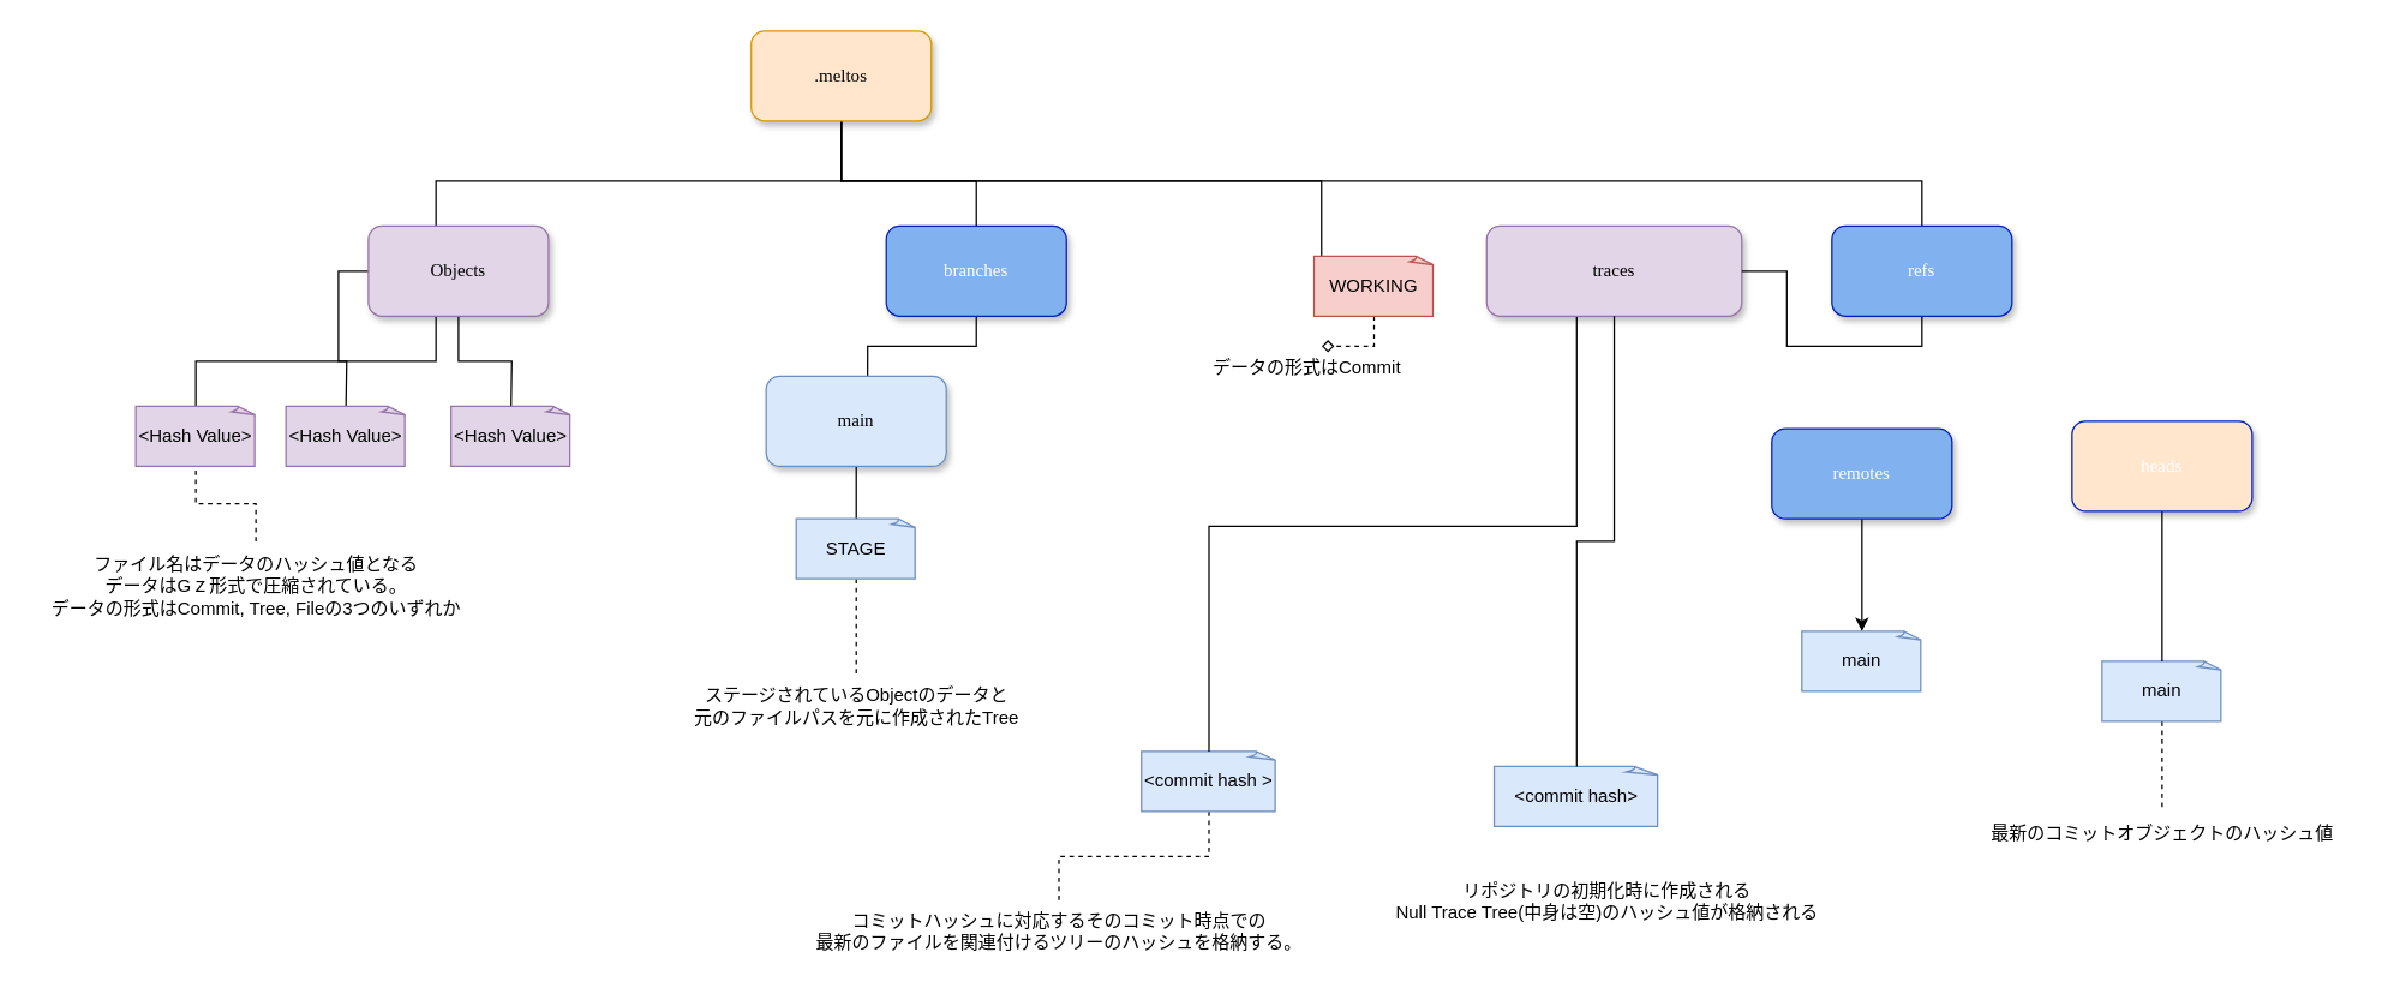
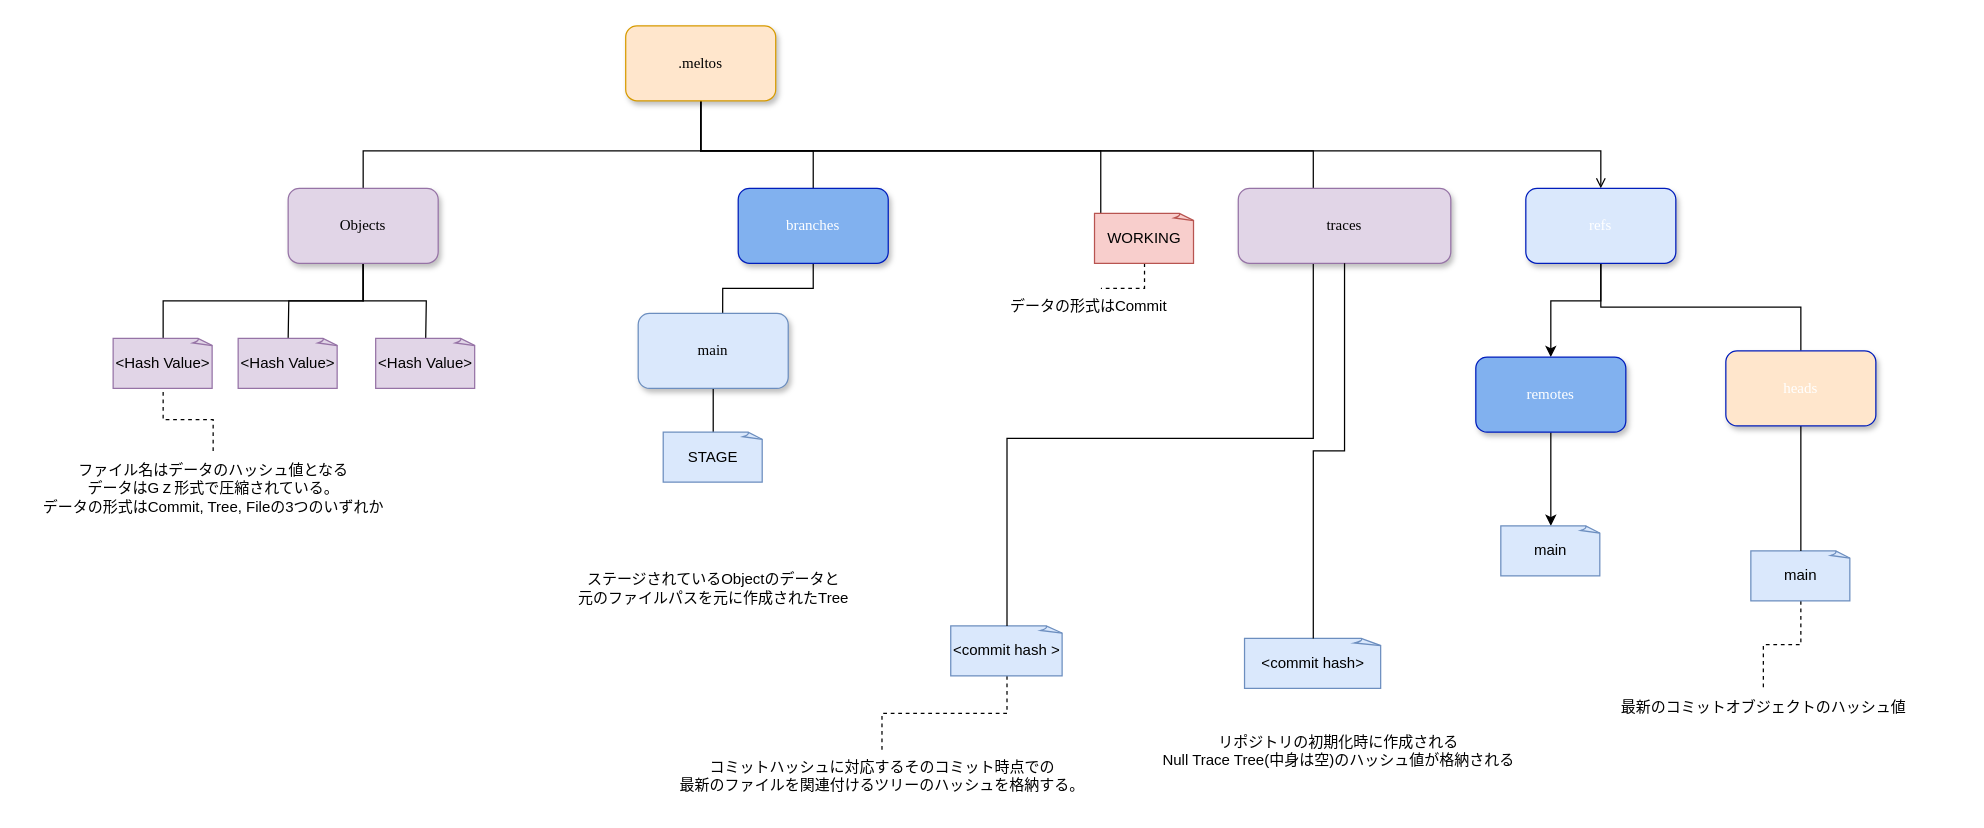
  <mxCell id="0" />
  <mxCell id="1" parent="0" />
  <mxCell id="2" style="edgeStyle=orthogonalEdgeStyle;rounded=0;orthogonalLoop=1;jettySize=auto;html=1;endArrow=none;endFill=0;" parent="1" source="7" target="13" edge="1"><mxGeometry relative="1" as="geometry"><Array as="points"><mxPoint x="560" y="120" /><mxPoint x="290" y="120" /></Array></mxGeometry></mxCell>
  <mxCell id="3" style="edgeStyle=orthogonalEdgeStyle;rounded=0;orthogonalLoop=1;jettySize=auto;html=1;endArrow=none;endFill=0;" parent="1" source="7" target="9" edge="1"><mxGeometry relative="1" as="geometry"><Array as="points"><mxPoint x="560" y="120" /><mxPoint x="650" y="120" /></Array></mxGeometry></mxCell>
  <mxCell id="4" style="edgeStyle=orthogonalEdgeStyle;rounded=0;orthogonalLoop=1;jettySize=auto;html=1;endArrow=none;endFill=0;" parent="1" source="7" target="20" edge="1"><mxGeometry relative="1" as="geometry"><Array as="points"><mxPoint x="560" y="120" /><mxPoint x="880" y="120" /></Array></mxGeometry></mxCell>
- <mxCell id="6" style="edgeStyle=orthogonalEdgeStyle;rounded=0;orthogonalLoop=1;jettySize=auto;html=1;endArrow=none;endFill=0;" edge="1" parent="1" source="7" target="40"><mxGeometry relative="1" as="geometry"><Array as="points"><mxPoint x="560" y="120" /><mxPoint x="1280" y="120" /></Array></mxGeometry></mxCell>
+ <mxCell id="5" style="edgeStyle=orthogonalEdgeStyle;rounded=0;orthogonalLoop=1;jettySize=auto;html=1;endArrow=none;endFill=0;" parent="1" source="7" target="33" edge="1"><mxGeometry relative="1" as="geometry"><Array as="points"><mxPoint x="560" y="120" /><mxPoint x="1050" y="120" /></Array></mxGeometry></mxCell>
+ <mxCell id="6" style="edgeStyle=orthogonalEdgeStyle;rounded=0;orthogonalLoop=1;jettySize=auto;html=1;endArrow=open;endFill=0;" edge="1" parent="1" source="7" target="40"><mxGeometry relative="1" as="geometry"><Array as="points"><mxPoint x="560" y="120" /><mxPoint x="1280" y="120" /></Array></mxGeometry></mxCell>
  <mxCell id="7" value=".meltos" style="whiteSpace=wrap;html=1;rounded=1;shadow=1;labelBackgroundColor=none;strokeWidth=1;fontFamily=Verdana;fontSize=12;align=center;fillColor=#ffe6cc;strokeColor=#d79b00;" parent="1" vertex="1"><mxGeometry x="500" y="20" width="120" height="60" as="geometry" /></mxCell>
  <mxCell id="8" style="edgeStyle=orthogonalEdgeStyle;rounded=0;orthogonalLoop=1;jettySize=auto;html=1;entryX=0.563;entryY=-0.006;entryDx=0;entryDy=0;entryPerimeter=0;endArrow=none;endFill=0;" parent="1" source="9" target="17" edge="1"><mxGeometry relative="1" as="geometry"><Array as="points"><mxPoint x="650" y="230" /><mxPoint x="578" y="230" /></Array></mxGeometry></mxCell>
  <mxCell id="9" value="branches" style="whiteSpace=wrap;html=1;rounded=1;shadow=1;labelBackgroundColor=none;strokeWidth=1;fontFamily=Verdana;fontSize=12;align=center;fillColor=#81B1EF;strokeColor=#001DBC;fontColor=#ffffff;" parent="1" vertex="1"><mxGeometry x="590" y="150" width="120" height="60" as="geometry" /></mxCell>
  <mxCell id="10" style="edgeStyle=orthogonalEdgeStyle;rounded=0;orthogonalLoop=1;jettySize=auto;html=1;endArrow=none;endFill=0;strokeWidth=1;" parent="1" source="13" target="18" edge="1"><mxGeometry relative="1" as="geometry"><Array as="points"><mxPoint x="290" y="240" /><mxPoint x="130" y="240" /></Array></mxGeometry></mxCell>
  <mxCell id="11" style="edgeStyle=orthogonalEdgeStyle;rounded=0;orthogonalLoop=1;jettySize=auto;html=1;entryX=0.5;entryY=0;entryDx=0;entryDy=0;entryPerimeter=0;endArrow=none;endFill=0;" parent="1" source="13" edge="1"><mxGeometry relative="1" as="geometry"><mxPoint x="230" y="270" as="targetPoint" /></mxGeometry></mxCell>
  <mxCell id="12" style="edgeStyle=orthogonalEdgeStyle;rounded=0;orthogonalLoop=1;jettySize=auto;html=1;endArrow=none;endFill=0;" parent="1" source="13" edge="1"><mxGeometry relative="1" as="geometry"><mxPoint x="340.034" y="270" as="targetPoint" /></mxGeometry></mxCell>
- <mxCell id="13" value="Objects" style="whiteSpace=wrap;html=1;rounded=1;shadow=1;labelBackgroundColor=none;strokeWidth=1;fontFamily=Verdana;fontSize=12;align=center;fillColor=#e1d5e7;strokeColor=#9673a6;" parent="1" vertex="1"><mxGeometry x="245" y="150" width="120" height="60" as="geometry" /></mxCell>
+ <mxCell id="13" value="Objects" style="whiteSpace=wrap;html=1;rounded=1;shadow=1;labelBackgroundColor=none;strokeWidth=1;fontFamily=Verdana;fontSize=12;align=center;fillColor=#e1d5e7;strokeColor=#9673a6;" parent="1" vertex="1"><mxGeometry x="230" y="150" width="120" height="60" as="geometry" /></mxCell>
  <mxCell id="14" style="edgeStyle=orthogonalEdgeStyle;rounded=0;orthogonalLoop=1;jettySize=auto;html=1;dashed=1;endArrow=none;endFill=0;" edge="1" parent="1" source="15" target="27"><mxGeometry relative="1" as="geometry" /></mxCell>
  <mxCell id="15" value="main" style="whiteSpace=wrap;html=1;shape=mxgraph.basic.document;fillColor=#dae8fc;strokeColor=#6c8ebf;" parent="1" vertex="1"><mxGeometry x="1400" y="440" width="80" height="40" as="geometry" /></mxCell>
  <mxCell id="16" style="edgeStyle=orthogonalEdgeStyle;rounded=0;orthogonalLoop=1;jettySize=auto;html=1;entryX=0.5;entryY=0;entryDx=0;entryDy=0;entryPerimeter=0;endArrow=none;endFill=0;" edge="1" parent="1" source="17" target="22"><mxGeometry relative="1" as="geometry" /></mxCell>
  <mxCell id="17" value="main" style="whiteSpace=wrap;html=1;rounded=1;shadow=1;labelBackgroundColor=none;strokeWidth=1;fontFamily=Verdana;fontSize=12;align=center;fillColor=#dae8fc;strokeColor=#6c8ebf;" parent="1" vertex="1"><mxGeometry x="510" y="250" width="120" height="60" as="geometry" /></mxCell>
  <mxCell id="18" value="&amp;lt;Hash Value&amp;gt;" style="whiteSpace=wrap;html=1;shape=mxgraph.basic.document;fillColor=#e1d5e7;strokeColor=#9673a6;" parent="1" vertex="1"><mxGeometry x="90" y="270" width="80" height="40" as="geometry" /></mxCell>
- <mxCell id="19" style="edgeStyle=orthogonalEdgeStyle;rounded=0;orthogonalLoop=1;jettySize=auto;html=1;entryX=0.563;entryY=0;entryDx=0;entryDy=0;entryPerimeter=0;endArrow=diamond;endFill=0;dashed=1;" parent="1" source="20" target="29" edge="1"><mxGeometry relative="1" as="geometry" /></mxCell>
+ <mxCell id="19" style="edgeStyle=orthogonalEdgeStyle;rounded=0;orthogonalLoop=1;jettySize=auto;html=1;entryX=0.563;entryY=0;entryDx=0;entryDy=0;entryPerimeter=0;endArrow=none;endFill=0;dashed=1;" parent="1" source="20" target="29" edge="1"><mxGeometry relative="1" as="geometry" /></mxCell>
  <mxCell id="20" value="WORKING" style="whiteSpace=wrap;html=1;shape=mxgraph.basic.document;fillColor=#f8cecc;strokeColor=#b85450;" parent="1" vertex="1"><mxGeometry x="875" y="170" width="80" height="40" as="geometry" /></mxCell>
- <mxCell id="21" style="edgeStyle=orthogonalEdgeStyle;rounded=0;orthogonalLoop=1;jettySize=auto;html=1;dashed=1;endArrow=none;endFill=0;" edge="1" parent="1" source="22" target="28"><mxGeometry relative="1" as="geometry"><Array as="points"><mxPoint x="570" y="420" /><mxPoint x="570" y="420" /></Array></mxGeometry></mxCell>
  <mxCell id="22" value="STAGE" style="whiteSpace=wrap;html=1;shape=mxgraph.basic.document;fillColor=#dae8fc;strokeColor=#6c8ebf;" parent="1" vertex="1"><mxGeometry x="530" y="345" width="80" height="40" as="geometry" /></mxCell>
  <mxCell id="23" style="edgeStyle=orthogonalEdgeStyle;rounded=0;orthogonalLoop=1;jettySize=auto;html=1;entryX=0.5;entryY=1;entryDx=0;entryDy=0;entryPerimeter=0;endArrow=none;endFill=0;dashed=1;" parent="1" source="24" target="18" edge="1"><mxGeometry relative="1" as="geometry"><mxPoint x="199.88" y="331.3" as="targetPoint" /></mxGeometry></mxCell>
  <mxCell id="24" value="ファイル名はデータのハッシュ値となる&lt;br&gt;データはGｚ形式で圧縮されている。&lt;br&gt;データの形式はCommit, Tree, Fileの3つのいずれか" style="text;html=1;align=center;verticalAlign=middle;resizable=0;points=[];autosize=1;strokeColor=none;fillColor=none;" parent="1" vertex="1"><mxGeometry x="20" y="360" width="300" height="60" as="geometry" /></mxCell>
  <mxCell id="25" value="&amp;lt;Hash Value&amp;gt;" style="whiteSpace=wrap;html=1;shape=mxgraph.basic.document;fillColor=#e1d5e7;strokeColor=#9673a6;" parent="1" vertex="1"><mxGeometry x="190" y="270" width="80" height="40" as="geometry" /></mxCell>
  <mxCell id="26" value="&amp;lt;Hash Value&amp;gt;" style="whiteSpace=wrap;html=1;shape=mxgraph.basic.document;fillColor=#e1d5e7;strokeColor=#9673a6;" parent="1" vertex="1"><mxGeometry x="300" y="270" width="80" height="40" as="geometry" /></mxCell>
- <mxCell id="27" value="最新のコミットオブジェクトのハッシュ値" style="text;html=1;align=center;verticalAlign=middle;resizable=0;points=[];autosize=1;strokeColor=none;fillColor=none;dashed=1;" parent="1" vertex="1"><mxGeometry x="1315" y="540" width="250" height="30" as="geometry" /></mxCell>
+ <mxCell id="27" value="最新のコミットオブジェクトのハッシュ値" style="text;html=1;align=center;verticalAlign=middle;resizable=0;points=[];autosize=1;strokeColor=none;fillColor=none;dashed=1;" parent="1" vertex="1"><mxGeometry x="1285" y="550" width="250" height="30" as="geometry" /></mxCell>
  <mxCell id="28" value="ステージされているObjectのデータと&lt;br&gt;元のファイルパスを元に作成されたTree" style="text;html=1;align=center;verticalAlign=middle;resizable=0;points=[];autosize=1;strokeColor=none;fillColor=none;" parent="1" vertex="1"><mxGeometry x="450" y="450" width="240" height="40" as="geometry" /></mxCell>
  <mxCell id="29" value="データの形式はCommit" style="text;html=1;align=center;verticalAlign=middle;resizable=0;points=[];autosize=1;strokeColor=none;fillColor=none;" parent="1" vertex="1"><mxGeometry x="790" y="230" width="160" height="30" as="geometry" /></mxCell>
  <mxCell id="30" style="edgeStyle=orthogonalEdgeStyle;rounded=0;orthogonalLoop=1;jettySize=auto;html=1;dashed=1;endArrow=none;endFill=0;exitX=0.5;exitY=1;exitDx=0;exitDy=0;exitPerimeter=0;" parent="1" source="31" target="35" edge="1"><mxGeometry relative="1" as="geometry"><mxPoint x="780" y="600" as="sourcePoint" /><mxPoint x="777.2" y="685.52" as="targetPoint" /></mxGeometry></mxCell>
  <mxCell id="31" value="&amp;lt;commit hash &amp;gt;" style="whiteSpace=wrap;html=1;shape=mxgraph.basic.document;fillColor=#dae8fc;strokeColor=#6c8ebf;" parent="1" vertex="1"><mxGeometry x="760" y="500" width="90" height="40" as="geometry" /></mxCell>
  <mxCell id="32" style="edgeStyle=orthogonalEdgeStyle;rounded=0;orthogonalLoop=1;jettySize=auto;html=1;entryX=0.5;entryY=0;entryDx=0;entryDy=0;entryPerimeter=0;endArrow=none;endFill=0;" parent="1" source="33" target="31" edge="1"><mxGeometry relative="1" as="geometry"><mxPoint x="780" y="540" as="targetPoint" /><Array as="points"><mxPoint x="1050" y="350" /><mxPoint x="805" y="350" /></Array></mxGeometry></mxCell>
  <mxCell id="33" value="traces" style="whiteSpace=wrap;html=1;rounded=1;shadow=1;labelBackgroundColor=none;strokeWidth=1;fontFamily=Verdana;fontSize=12;align=center;fillColor=#e1d5e7;strokeColor=#9673a6;" parent="1" vertex="1"><mxGeometry x="990" y="150" width="170" height="60" as="geometry" /></mxCell>
  <mxCell id="34" value="&amp;lt;commit hash&amp;gt;" style="whiteSpace=wrap;html=1;shape=mxgraph.basic.document;fillColor=#dae8fc;strokeColor=#6c8ebf;" parent="1" vertex="1"><mxGeometry x="995" y="510" width="110" height="40" as="geometry" /></mxCell>
  <mxCell id="35" value="コミットハッシュに対応するそのコミット時点での&lt;br&gt;最新のファイルを関連付けるツリーのハッシュを格納する。" style="text;html=1;align=center;verticalAlign=middle;resizable=0;points=[];autosize=1;strokeColor=none;fillColor=none;" parent="1" vertex="1"><mxGeometry x="530" y="600" width="350" height="40" as="geometry" /></mxCell>
  <mxCell id="36" value="リポジトリの初期化時に作成される&lt;br&gt;Null Trace Tree(中身は空)のハッシュ値が格納される" style="text;html=1;align=center;verticalAlign=middle;resizable=0;points=[];autosize=1;strokeColor=none;fillColor=none;" parent="1" vertex="1"><mxGeometry x="920" y="580" width="300" height="40" as="geometry" /></mxCell>
  <mxCell id="37" style="edgeStyle=orthogonalEdgeStyle;rounded=0;orthogonalLoop=1;jettySize=auto;html=1;entryX=0.5;entryY=0;entryDx=0;entryDy=0;entryPerimeter=0;endArrow=none;endFill=0;" parent="1" source="33" target="34" edge="1"><mxGeometry relative="1" as="geometry" /></mxCell>
- <mxCell id="38" style="edgeStyle=orthogonalEdgeStyle;rounded=0;orthogonalLoop=1;jettySize=auto;html=1;exitX=0.5;exitY=1;exitDx=0;exitDy=0;endArrow=none;endFill=0;" edge="1" parent="1" source="40" target="33"><mxGeometry relative="1" as="geometry" /></mxCell>
- <mxCell id="40" value="refs" style="whiteSpace=wrap;html=1;rounded=1;shadow=1;labelBackgroundColor=none;strokeWidth=1;fontFamily=Verdana;fontSize=12;align=center;fillColor=#81B1EF;strokeColor=#001DBC;fontColor=#ffffff;" vertex="1" parent="1"><mxGeometry x="1220" y="150" width="120" height="60" as="geometry" /></mxCell>
+ <mxCell id="38" style="edgeStyle=orthogonalEdgeStyle;rounded=0;orthogonalLoop=1;jettySize=auto;html=1;exitX=0.5;exitY=1;exitDx=0;exitDy=0;endArrow=none;endFill=0;" edge="1" parent="1" source="40" target="42"><mxGeometry relative="1" as="geometry" /></mxCell>
+ <mxCell id="39" style="edgeStyle=orthogonalEdgeStyle;rounded=0;orthogonalLoop=1;jettySize=auto;html=1;" edge="1" parent="1" source="40" target="44"><mxGeometry relative="1" as="geometry"><Array as="points"><mxPoint x="1280" y="240" /><mxPoint x="1240" y="240" /></Array></mxGeometry></mxCell>
+ <mxCell id="40" value="refs" style="whiteSpace=wrap;html=1;rounded=1;shadow=1;labelBackgroundColor=none;strokeWidth=1;fontFamily=Verdana;fontSize=12;align=center;fillColor=#dae8fc;strokeColor=#001DBC;fontColor=#ffffff;" vertex="1" parent="1"><mxGeometry x="1220" y="150" width="120" height="60" as="geometry" /></mxCell>
  <mxCell id="41" style="edgeStyle=orthogonalEdgeStyle;rounded=0;orthogonalLoop=1;jettySize=auto;html=1;endArrow=none;endFill=0;" edge="1" parent="1" source="42" target="15"><mxGeometry relative="1" as="geometry" /></mxCell>
  <mxCell id="42" value="heads" style="whiteSpace=wrap;html=1;rounded=1;shadow=1;labelBackgroundColor=none;strokeWidth=1;fontFamily=Verdana;fontSize=12;align=center;fillColor=#ffe6cc;strokeColor=#001DBC;fontColor=#ffffff;" vertex="1" parent="1"><mxGeometry x="1380" y="280" width="120" height="60" as="geometry" /></mxCell>
  <mxCell id="43" style="edgeStyle=orthogonalEdgeStyle;rounded=0;orthogonalLoop=1;jettySize=auto;html=1;" edge="1" parent="1" source="44" target="45"><mxGeometry relative="1" as="geometry" /></mxCell>
  <mxCell id="44" value="remotes" style="whiteSpace=wrap;html=1;rounded=1;shadow=1;labelBackgroundColor=none;strokeWidth=1;fontFamily=Verdana;fontSize=12;align=center;fillColor=#81B1EF;strokeColor=#001DBC;fontColor=#ffffff;" vertex="1" parent="1"><mxGeometry x="1180" y="285" width="120" height="60" as="geometry" /></mxCell>
  <mxCell id="45" value="main" style="whiteSpace=wrap;html=1;shape=mxgraph.basic.document;fillColor=#dae8fc;strokeColor=#6c8ebf;" vertex="1" parent="1"><mxGeometry x="1200" y="420" width="80" height="40" as="geometry" /></mxCell>
